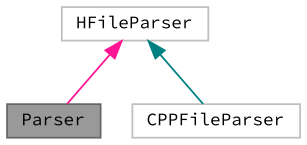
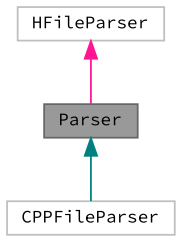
  digraph {
    fontname="Source Code Pro"
    node [color=grey75 fillcolor=white fontname="Source Code Pro" fontsize=10 shape=box style=filled]
    edge [dir=back fontname="Source Code Pro" fontsize=10 labelfontname=Helvetica labelfontsize=10 style=solid]
    n1 [color=gray40 fillcolor=grey60 fontcolor=black height=0.2 label=Parser width=0.4]
    n2 [height=0.2 label=CPPFileParser width=0.4]
    n3 [height=0.2 label=HFileParser width=0.4]
-   n3 -> n2 [color=teal]
+   n1 -> n2 [color=teal]
    n3 -> n1 [color=deeppink]
  }
